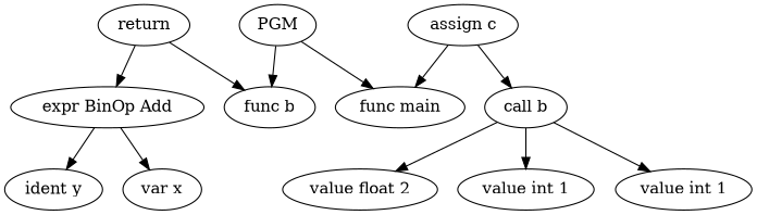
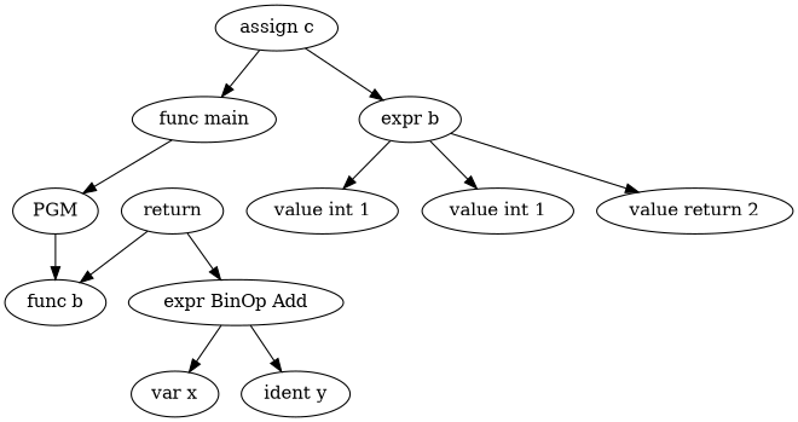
  digraph {
    node [shape=ellipse]
    n1 [label=PGM]
    n2 [label="func b"]
    n3 [label="func main"]
    n4 [label=return]
    n5 [label="expr BinOp Add"]
    n6 [label="var x"]
    n7 [label="ident y"]
    n8 [label="assign c"]
-   n9 [label="call b"]
+   n9 [label="expr b"]
    n10 [label="value int 1"]
    n11 [label="value int 1"]
-   n12 [label="value float 2"]
+   n12 [label="value return 2"]
    n1 -> n2
-   n1 -> n3
+   n3 -> n1
    n4 -> n2
    n4 -> n5
    n5 -> n6
    n5 -> n7
    n8 -> n3
    n8 -> n9
    n9 -> n10
    n9 -> n11
    n9 -> n12
  }
